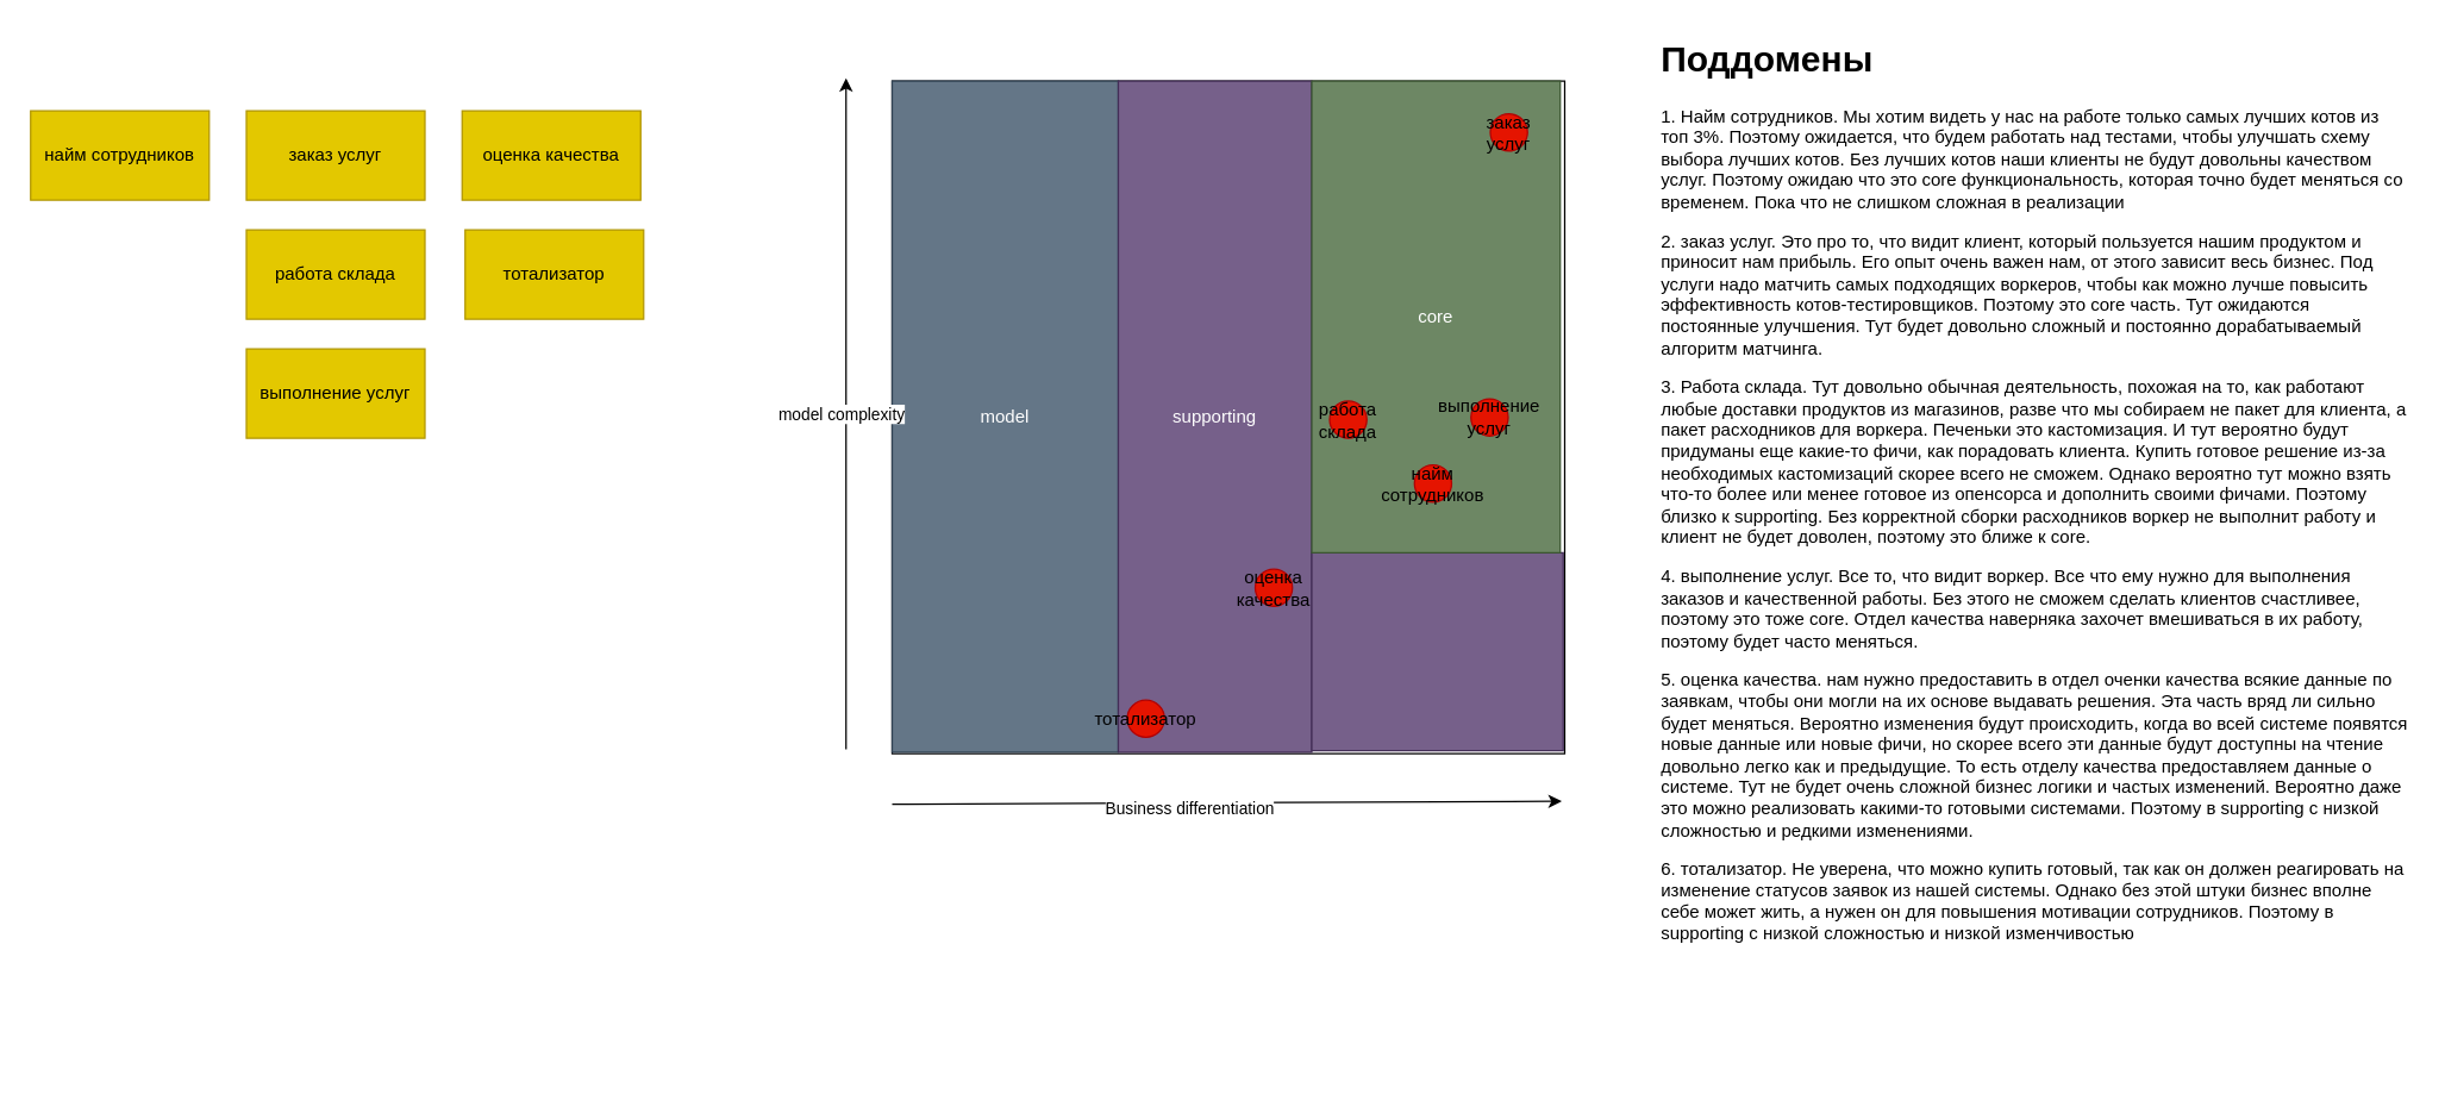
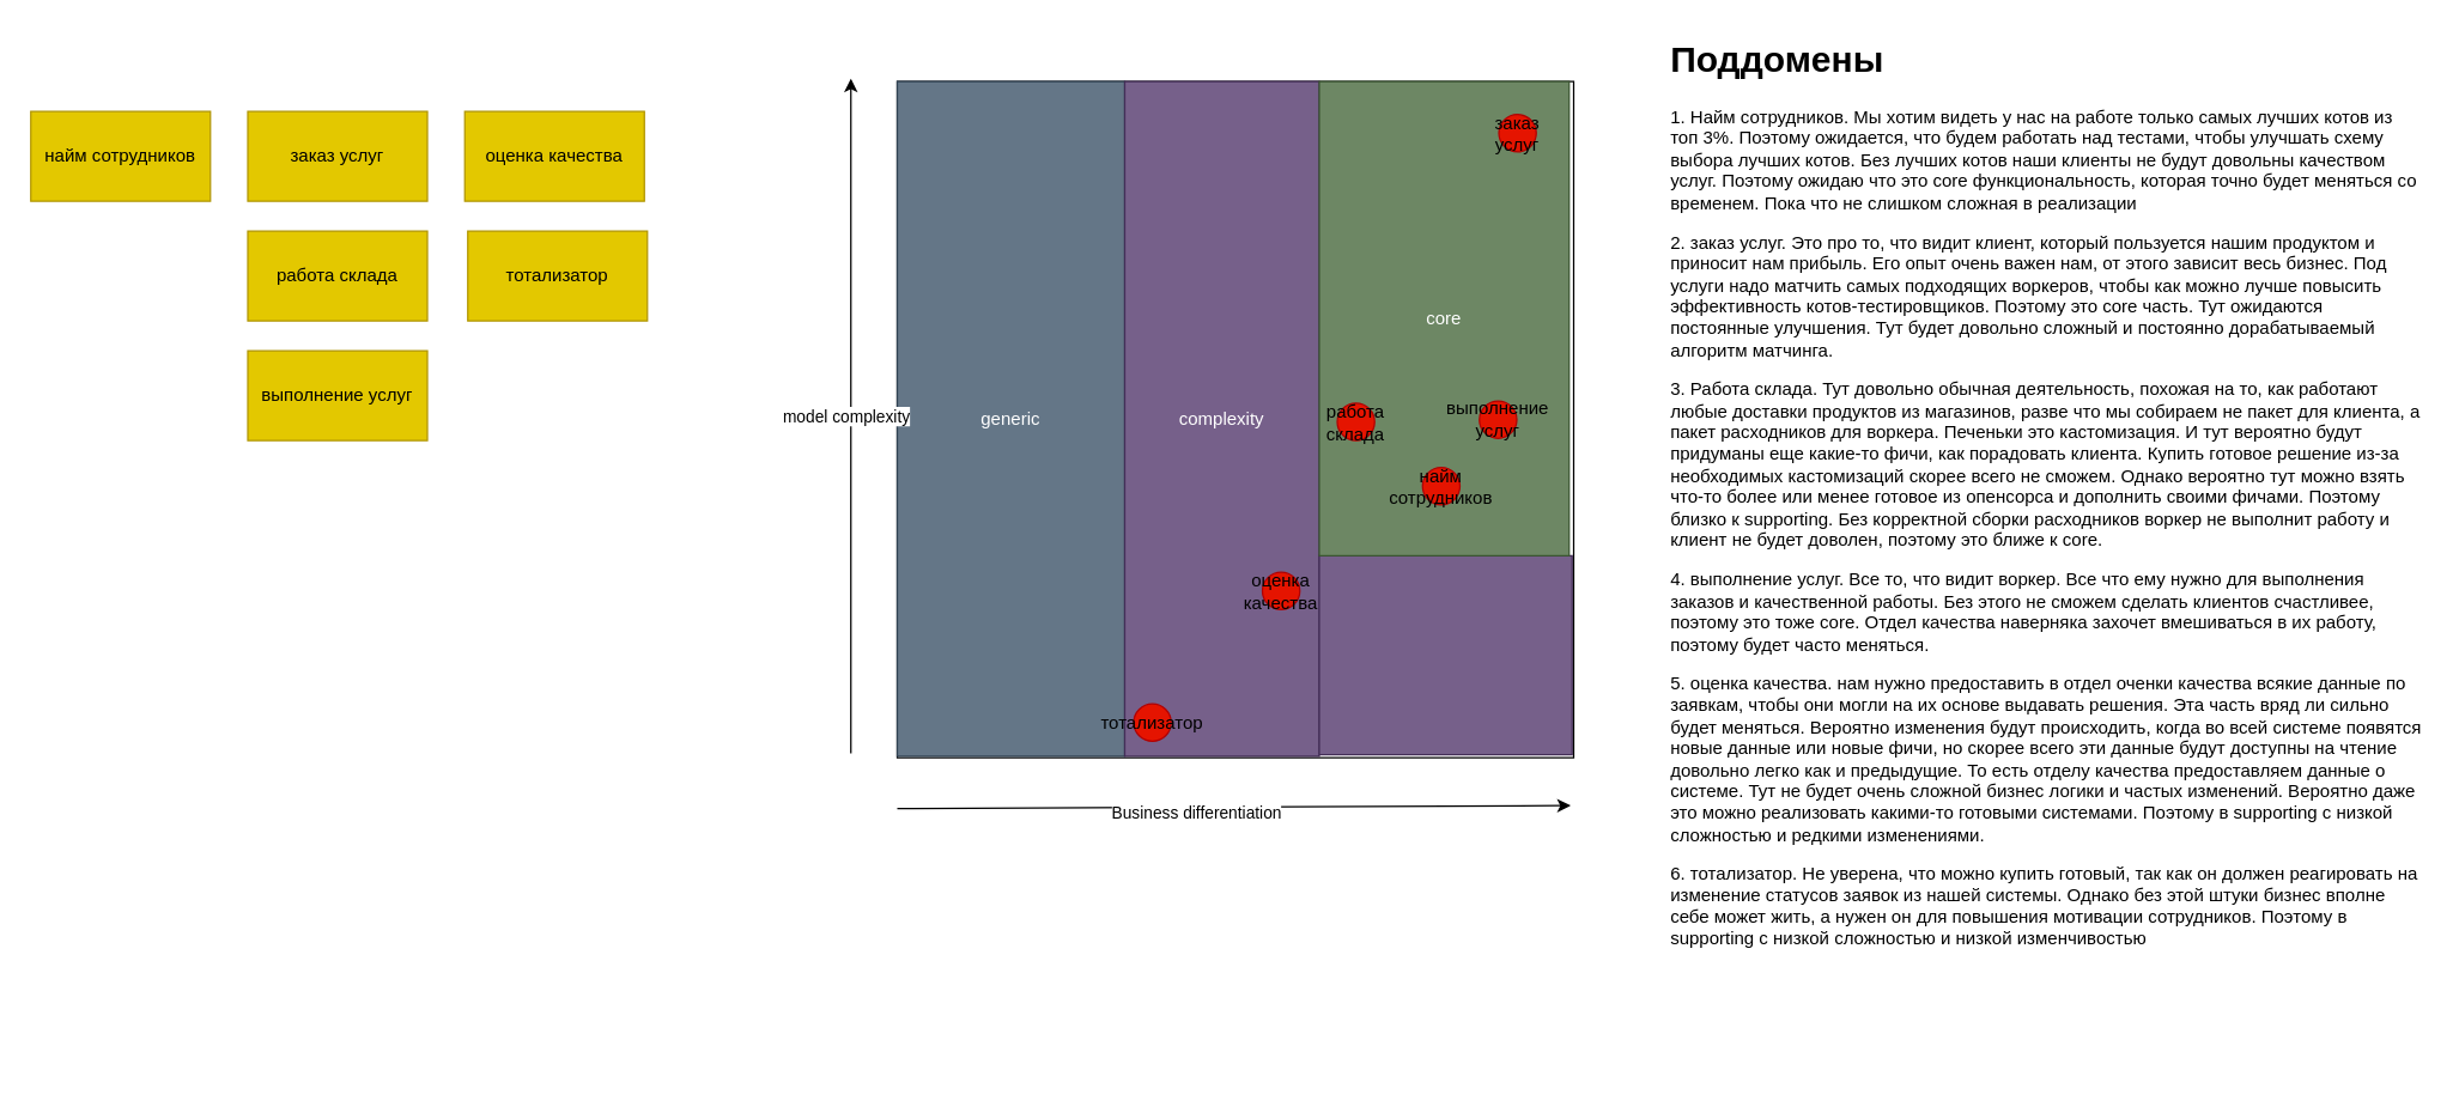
  <mxCell id="0" />
  <mxCell id="1" parent="0" />
  <mxCell id="2" value="найм сотрудников" style="rounded=0;whiteSpace=wrap;html=1;fillColor=#e3c800;fontColor=#000000;strokeColor=#B09500;" vertex="1" parent="1"><mxGeometry x="20" y="74" width="120" height="60" as="geometry" /></mxCell>
  <mxCell id="3" value="работа склада" style="rounded=0;whiteSpace=wrap;html=1;fillColor=#e3c800;fontColor=#000000;strokeColor=#B09500;" vertex="1" parent="1"><mxGeometry x="165" y="154" width="120" height="60" as="geometry" /></mxCell>
  <mxCell id="4" value="заказ&amp;nbsp;услуг" style="rounded=0;whiteSpace=wrap;html=1;fillColor=#e3c800;fontColor=#000000;strokeColor=#B09500;" vertex="1" parent="1"><mxGeometry x="165" y="74" width="120" height="60" as="geometry" /></mxCell>
  <mxCell id="5" value="оценка качества" style="rounded=0;whiteSpace=wrap;html=1;fillColor=#e3c800;fontColor=#000000;strokeColor=#B09500;" vertex="1" parent="1"><mxGeometry x="310" y="74" width="120" height="60" as="geometry" /></mxCell>
  <mxCell id="6" value="тотализатор" style="rounded=0;whiteSpace=wrap;html=1;fillColor=#e3c800;fontColor=#000000;strokeColor=#B09500;" vertex="1" parent="1"><mxGeometry x="312" y="154" width="120" height="60" as="geometry" /></mxCell>
  <mxCell id="7" value="выполнение услуг" style="rounded=0;whiteSpace=wrap;html=1;fillColor=#e3c800;fontColor=#000000;strokeColor=#B09500;" vertex="1" parent="1"><mxGeometry x="165" y="234" width="120" height="60" as="geometry" /></mxCell>
  <mxCell id="8" value="" style="whiteSpace=wrap;html=1;aspect=fixed;" vertex="1" parent="1"><mxGeometry x="599" y="54" width="452" height="452" as="geometry" /></mxCell>
- <mxCell id="9" value="model" style="rounded=0;whiteSpace=wrap;html=1;fillColor=#647687;fontColor=#ffffff;strokeColor=#314354;" vertex="1" parent="1"><mxGeometry x="599" y="54" width="152" height="451" as="geometry" /></mxCell>
- <mxCell id="10" value="supporting" style="rounded=0;whiteSpace=wrap;html=1;fillColor=#76608a;fontColor=#ffffff;strokeColor=#432D57;" vertex="1" parent="1"><mxGeometry x="751" y="54" width="130" height="451" as="geometry" /></mxCell>
+ <mxCell id="9" value="generic" style="rounded=0;whiteSpace=wrap;html=1;fillColor=#647687;fontColor=#ffffff;strokeColor=#314354;" vertex="1" parent="1"><mxGeometry x="599" y="54" width="152" height="451" as="geometry" /></mxCell>
+ <mxCell id="10" value="complexity" style="rounded=0;whiteSpace=wrap;html=1;fillColor=#76608a;fontColor=#ffffff;strokeColor=#432D57;" vertex="1" parent="1"><mxGeometry x="751" y="54" width="130" height="451" as="geometry" /></mxCell>
  <mxCell id="11" value="" style="rounded=0;whiteSpace=wrap;html=1;fillColor=#76608a;fontColor=#ffffff;strokeColor=#432D57;" vertex="1" parent="1"><mxGeometry x="881" y="371" width="169" height="133" as="geometry" /></mxCell>
  <mxCell id="12" value="core" style="rounded=0;whiteSpace=wrap;html=1;fillColor=#6d8764;fontColor=#ffffff;strokeColor=#3A5431;" vertex="1" parent="1"><mxGeometry x="881" y="54" width="167" height="317" as="geometry" /></mxCell>
  <mxCell id="13" value="" style="endArrow=classic;html=1;strokeColor=#000000;" edge="1" parent="1"><mxGeometry width="50" height="50" relative="1" as="geometry"><mxPoint x="599" y="540" as="sourcePoint" /><mxPoint x="1049" y="538" as="targetPoint" /></mxGeometry></mxCell>
  <mxCell id="14" value="Business differentiation" style="edgeLabel;html=1;align=center;verticalAlign=middle;resizable=0;points=[];" vertex="1" connectable="0" parent="13"><mxGeometry x="-0.116" y="-3" relative="1" as="geometry"><mxPoint as="offset" /></mxGeometry></mxCell>
  <mxCell id="15" value="" style="endArrow=classic;html=1;strokeColor=#000000;" edge="1" parent="1"><mxGeometry width="50" height="50" relative="1" as="geometry"><mxPoint x="568" y="503" as="sourcePoint" /><mxPoint x="568" y="52" as="targetPoint" /></mxGeometry></mxCell>
  <mxCell id="16" value="model complexity" style="edgeLabel;html=1;align=center;verticalAlign=middle;resizable=0;points=[];" vertex="1" connectable="0" parent="15"><mxGeometry x="0.002" y="4" relative="1" as="geometry"><mxPoint as="offset" /></mxGeometry></mxCell>
  <mxCell id="17" value="тотализатор" style="ellipse;whiteSpace=wrap;html=1;aspect=fixed;fillColor=#e51400;fontColor=#000000;strokeColor=#B20000;" vertex="1" parent="1"><mxGeometry x="757" y="470" width="25" height="25" as="geometry" /></mxCell>
  <mxCell id="18" value="&lt;h1&gt;Поддомены&lt;/h1&gt;&lt;p&gt;1. Найм сотрудников. Мы хотим видеть у нас на работе только самых лучших котов из топ 3%. Поэтому ожидается, что будем работать над тестами, чтобы улучшать схему выбора лучших котов. Без лучших котов наши клиенты не будут довольны качеством услуг. Поэтому ожидаю что это core функциональность, которая точно будет меняться со временем. Пока что не слишком сложная в реализации&lt;/p&gt;&lt;p&gt;2. заказ услуг. Это про то, что видит клиент, который пользуется нашим продуктом и приносит нам прибыль. Его опыт очень важен нам, от этого зависит весь бизнес. Под услуги надо матчить самых подходящих воркеров, чтобы как можно лучше повысить эффективность котов-тестировщиков. Поэтому это core часть. Тут ожидаются постоянные улучшения. Тут будет довольно сложный и постоянно дорабатываемый алгоритм матчинга.&lt;/p&gt;&lt;p&gt;3. Работа склада. Тут довольно обычная деятельность, похожая на то, как работают любые доставки продуктов из магазинов, разве что мы собираем не пакет для клиента, а пакет расходников для воркера. Печеньки это кастомизация. И тут вероятно будут придуманы еще какие-то фичи, как порадовать клиента. Купить готовое решение из-за необходимых кастомизаций скорее всего не сможем. Однако вероятно тут можно взять что-то более или менее готовое из опенсорса и дополнить своими фичами. Поэтому близко к supporting. Без корректной сборки расходников воркер не выполнит работу и клиент не будет доволен, поэтому это ближе к core.&lt;/p&gt;&lt;p&gt;4. выполнение услуг. Все то, что видит воркер. Все что ему нужно для выполнения заказов и качественной работы. Без этого не сможем сделать клиентов счастливее, поэтому это тоже core. Отдел качества наверняка захочет вмешиваться в их работу, поэтому будет часто меняться.&lt;/p&gt;&lt;p&gt;5. оценка качества. нам нужно предоставить в отдел оченки качества всякие данные по заявкам, чтобы они могли на их основе выдавать решения. Эта часть вряд ли сильно будет меняться. Вероятно изменения будут происходить, когда во всей системе появятся новые данные или новые фичи, но скорее всего эти данные будут доступны на чтение довольно легко как и предыдущие. То есть отделу качества предоставляем данные о системе. Тут не будет очень сложной бизнес логики и частых изменений. Вероятно даже это можно реализовать какими-то готовыми системами. Поэтому в supporting с низкой сложностью и редкими изменениями.&amp;nbsp;&lt;/p&gt;&lt;p&gt;6. тотализатор. Не уверена, что можно купить готовый, так как он должен реагировать на изменение статусов заявок из нашей системы. Однако без этой штуки бизнес вполне себе может жить, а нужен он для повышения мотивации сотрудников. Поэтому в supporting с низкой сложностью и низкой изменчивостью&lt;/p&gt;&lt;p&gt;&lt;br&gt;&lt;/p&gt;&lt;p&gt;&lt;br&gt;&lt;/p&gt;" style="text;html=1;strokeColor=none;fillColor=none;spacing=5;spacingTop=-20;whiteSpace=wrap;overflow=hidden;rounded=0;fontColor=#000000;" vertex="1" parent="1"><mxGeometry x="1111" y="20" width="510" height="706" as="geometry" /></mxCell>
  <mxCell id="19" value="найм сотрудников" style="ellipse;whiteSpace=wrap;html=1;aspect=fixed;fillColor=#e51400;fontColor=#000000;strokeColor=#B20000;" vertex="1" parent="1"><mxGeometry x="950" y="312" width="25" height="25" as="geometry" /></mxCell>
  <mxCell id="20" value="заказ услуг" style="ellipse;whiteSpace=wrap;html=1;aspect=fixed;fillColor=#e51400;fontColor=#000000;strokeColor=#B20000;" vertex="1" parent="1"><mxGeometry x="1001" y="76" width="25" height="25" as="geometry" /></mxCell>
  <mxCell id="21" value="работа склада" style="ellipse;whiteSpace=wrap;html=1;aspect=fixed;fillColor=#e51400;fontColor=#000000;strokeColor=#B20000;" vertex="1" parent="1"><mxGeometry x="893" y="269" width="25" height="25" as="geometry" /></mxCell>
  <mxCell id="22" value="выполнение услуг" style="ellipse;whiteSpace=wrap;html=1;aspect=fixed;fillColor=#e51400;fontColor=#000000;strokeColor=#B20000;" vertex="1" parent="1"><mxGeometry x="988" y="267.5" width="25" height="25" as="geometry" /></mxCell>
  <mxCell id="23" value="оценка качества" style="ellipse;whiteSpace=wrap;html=1;aspect=fixed;fillColor=#e51400;fontColor=#000000;strokeColor=#B20000;" vertex="1" parent="1"><mxGeometry x="843" y="382" width="25" height="25" as="geometry" /></mxCell>
